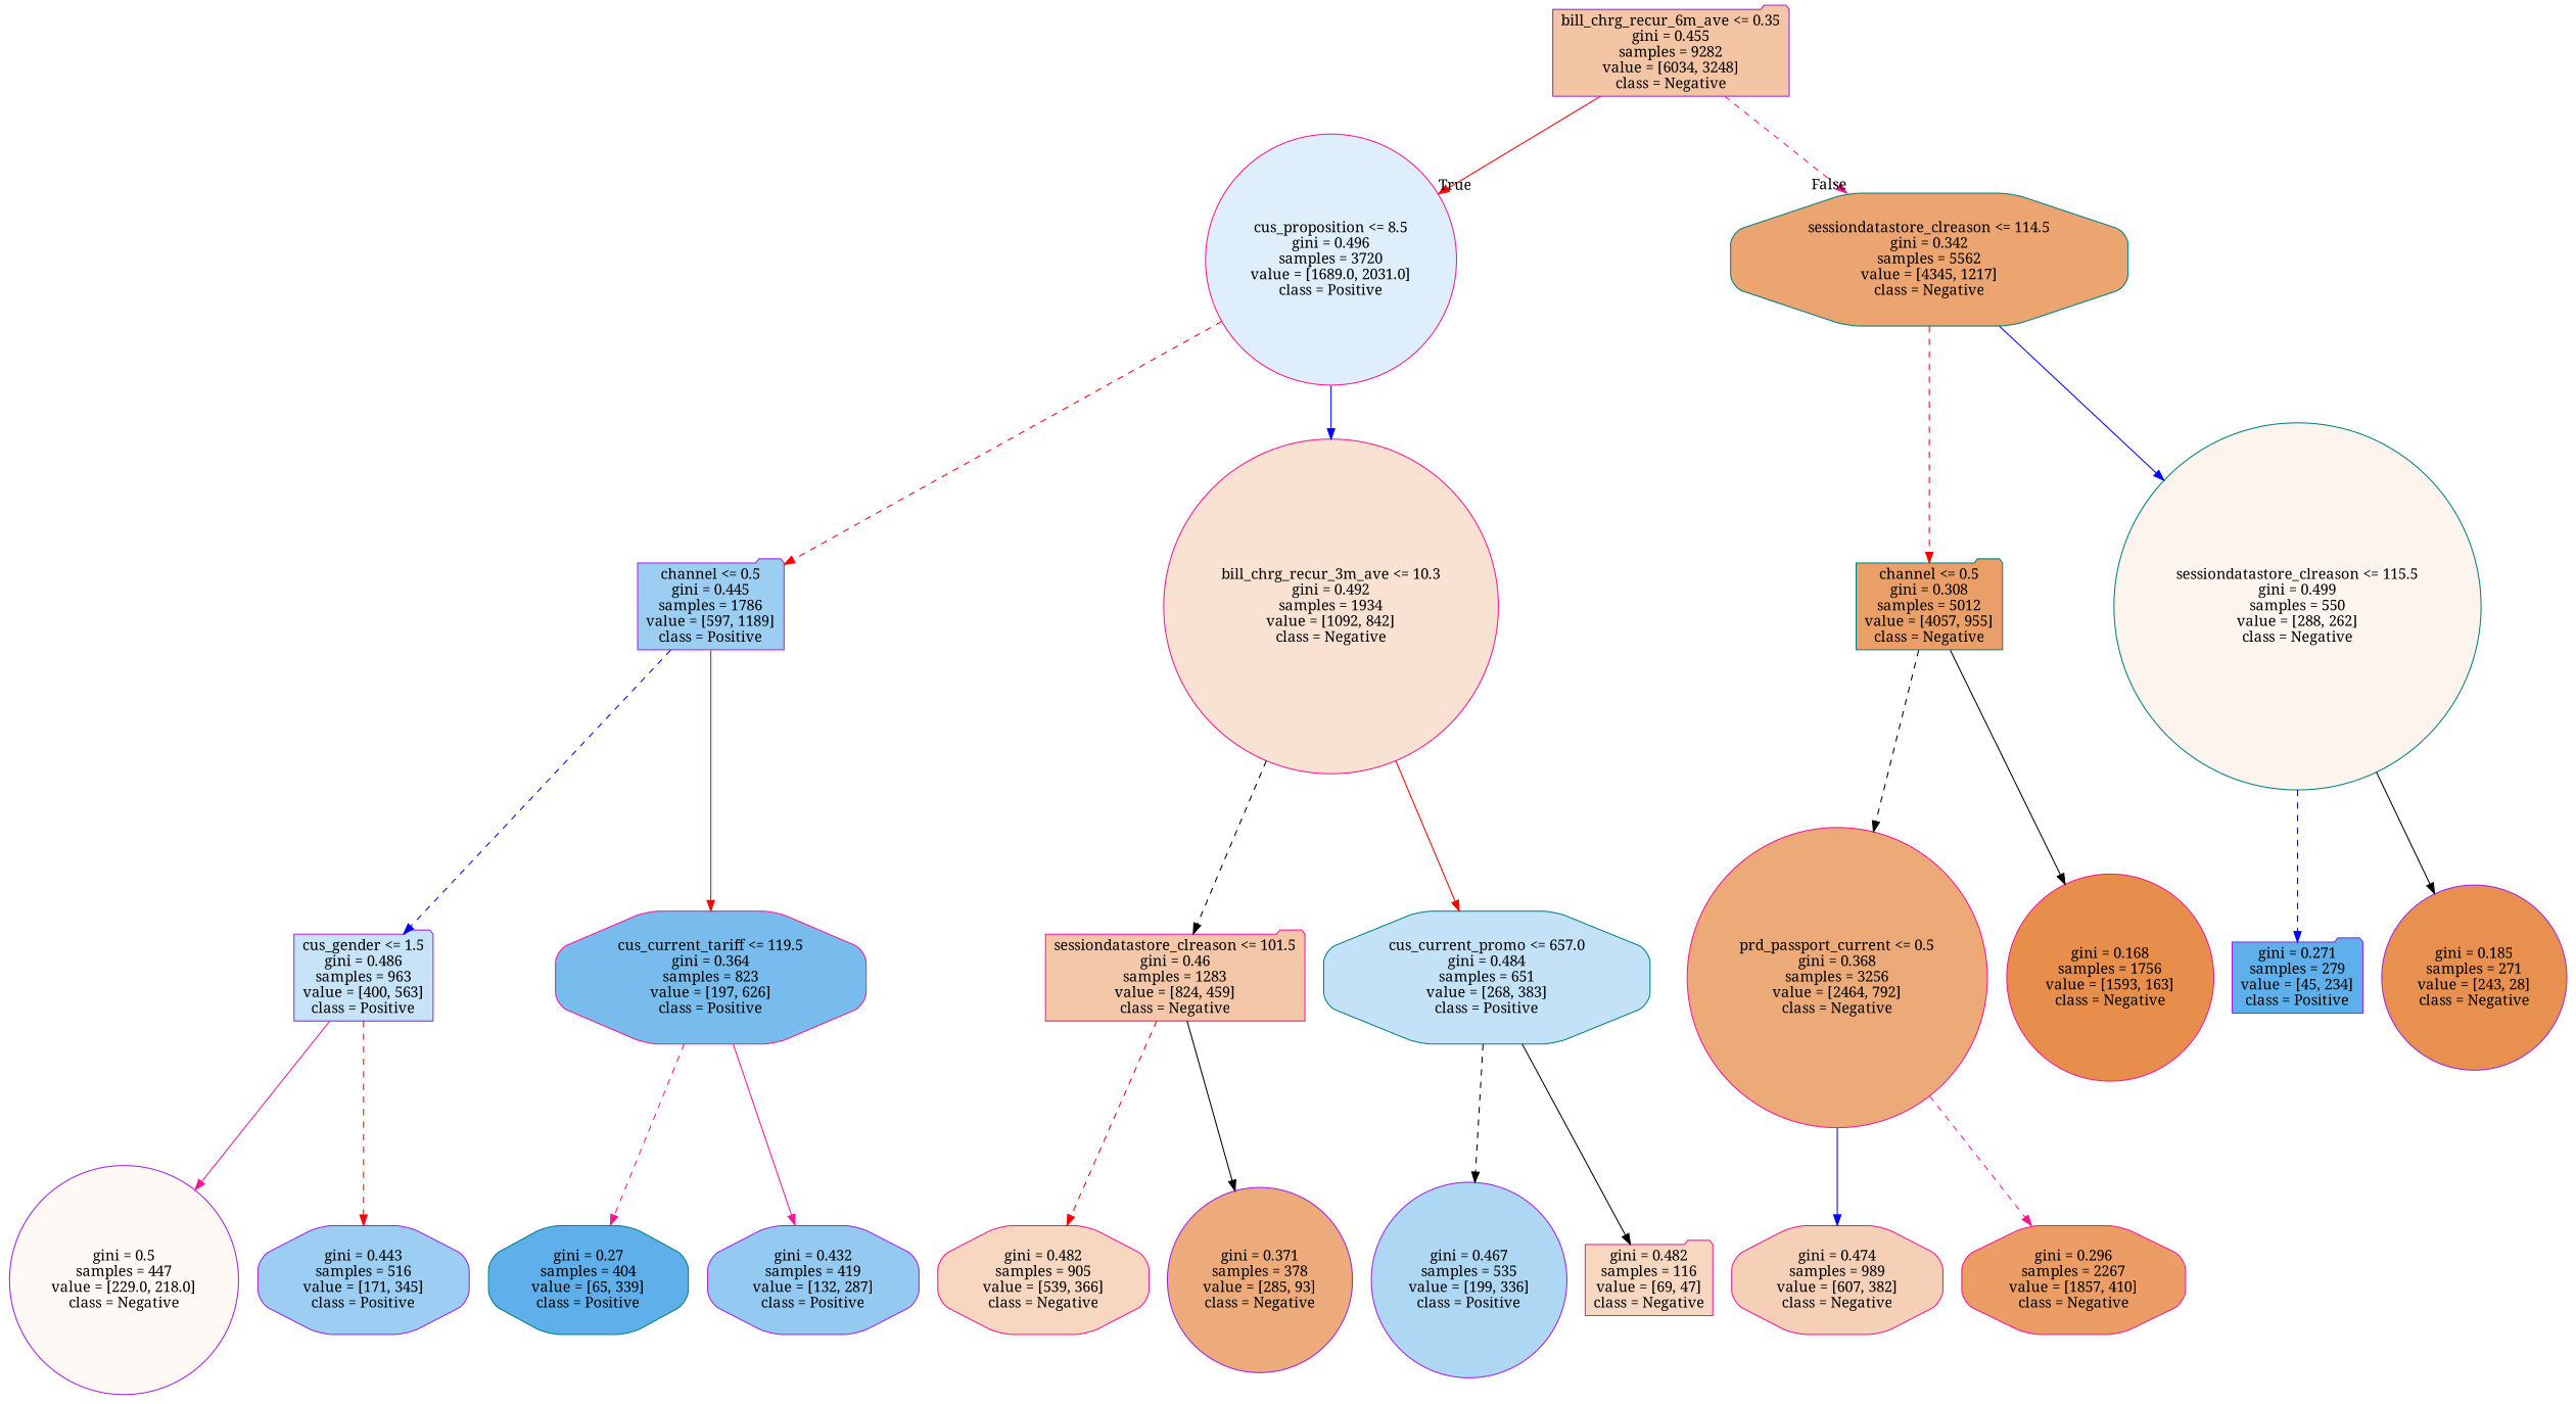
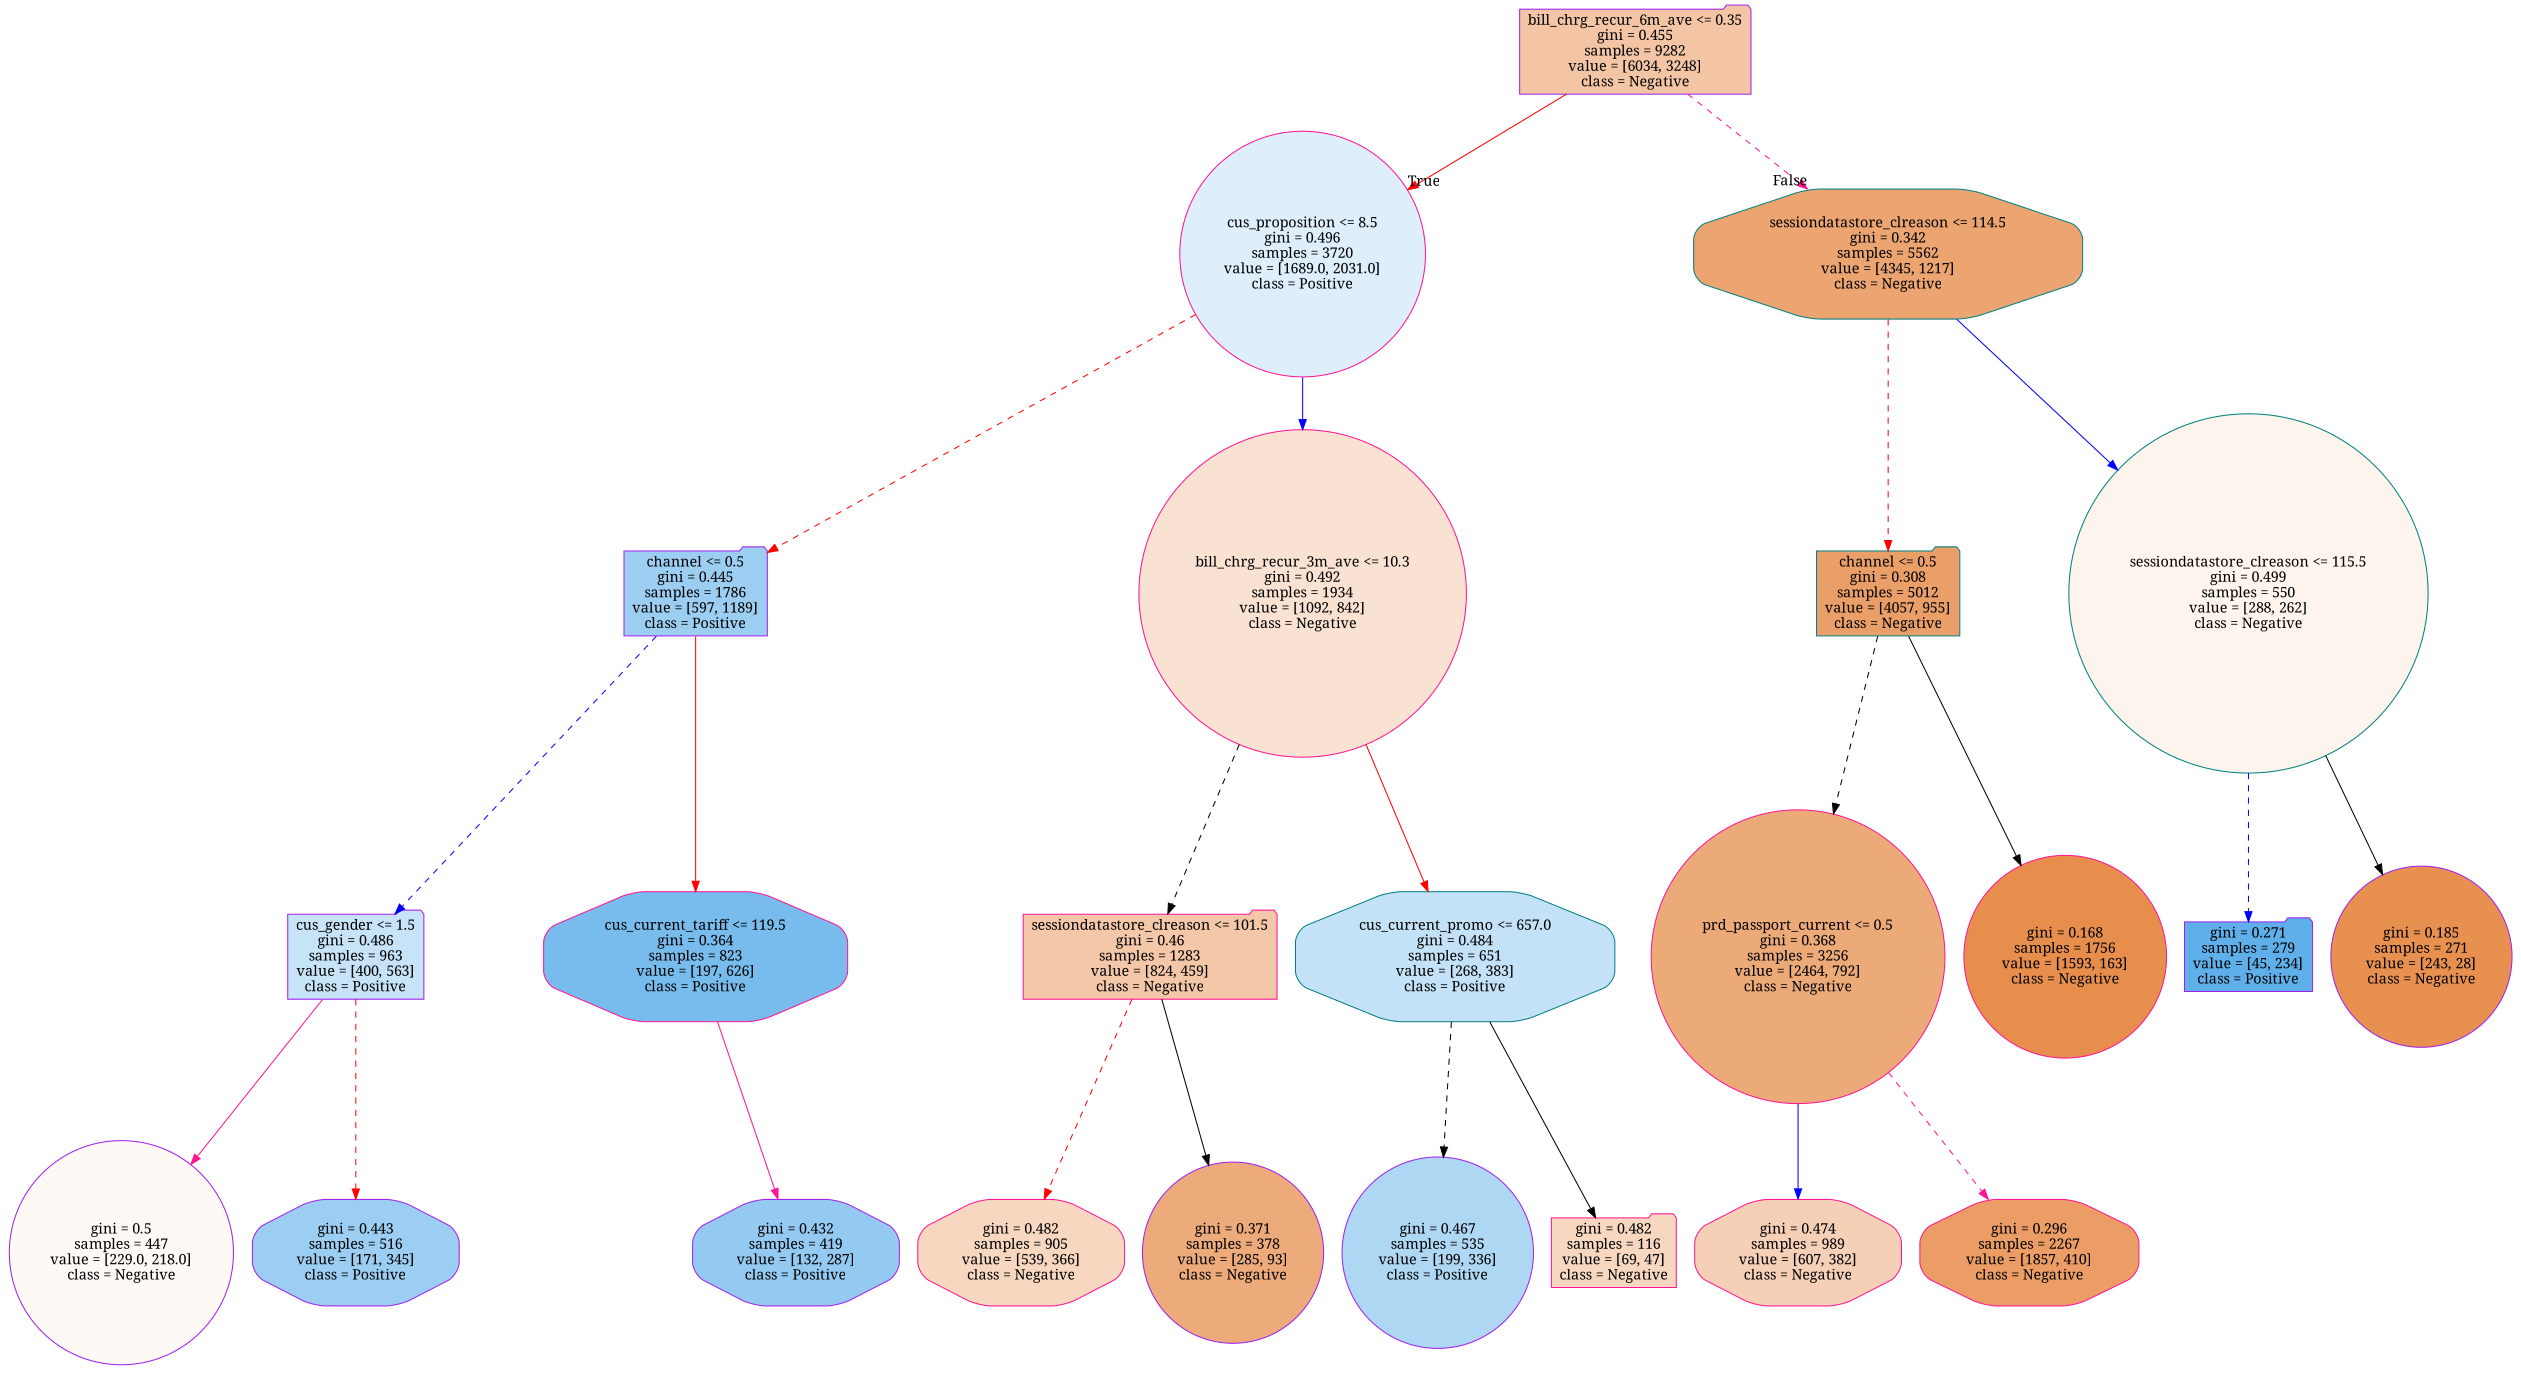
  digraph {
    fontname="Noto Serif"
    node [color=purple fillcolor="#5fb0ea" fontname="Noto Serif" shape=circle style="filled, rounded"]
    edge [fontname="Noto Serif" color=red style=solid]
    n1 [fillcolor="#f3c5a4" label="bill_chrg_recur_6m_ave <= 0.35\ngini = 0.455\nsamples = 9282\nvalue = [6034, 3248]\nclass = Negative" shape=folder]
    n2 [color=deeppink fillcolor="#deeefb" label="cus_proposition <= 8.5\ngini = 0.496\nsamples = 3720\nvalue = [1689.0, 2031.0]\nclass = Positive"]
    n3 [color=teal fillcolor="#eca470" label="sessiondatastore_clreason <= 114.5\ngini = 0.342\nsamples = 5562\nvalue = [4345, 1217]\nclass = Negative" shape=octagon]
    n4 [fillcolor="#9ccef2" label="channel <= 0.5\ngini = 0.445\nsamples = 1786\nvalue = [597, 1189]\nclass = Positive" shape=folder]
    n5 [color=deeppink fillcolor="#f9e2d2" label="bill_chrg_recur_3m_ave <= 10.3\ngini = 0.492\nsamples = 1934\nvalue = [1092, 842]\nclass = Negative"]
    n6 [fillcolor="#c6e3f7" label="cus_gender <= 1.5\ngini = 0.486\nsamples = 963\nvalue = [400, 563]\nclass = Positive" shape=folder]
    n7 [color=deeppink fillcolor="#77bced" label="cus_current_tariff <= 119.5\ngini = 0.364\nsamples = 823\nvalue = [197, 626]\nclass = Positive" shape=octagon]
    n8 [fillcolor="#fef9f5" label="gini = 0.5\nsamples = 447\nvalue = [229.0, 218.0]\nclass = Negative"]
    n9 [fillcolor="#9bcef2" label="gini = 0.443\nsamples = 516\nvalue = [171, 345]\nclass = Positive" shape=octagon]
-   n10 [color=teal label="gini = 0.27\nsamples = 404\nvalue = [65, 339]\nclass = Positive" shape=octagon]
    n11 [fillcolor="#94caf1" label="gini = 0.432\nsamples = 419\nvalue = [132, 287]\nclass = Positive" shape=octagon]
    n12 [color=deeppink fillcolor="#f3c7a7" label="sessiondatastore_clreason <= 101.5\ngini = 0.46\nsamples = 1283\nvalue = [824, 459]\nclass = Negative" shape=folder]
    n13 [color=teal fillcolor="#c4e2f7" label="cus_current_promo <= 657.0\ngini = 0.484\nsamples = 651\nvalue = [268, 383]\nclass = Positive" shape=octagon]
    n14 [color=deeppink fillcolor="#f7d7bf" label="gini = 0.482\nsamples = 905\nvalue = [539, 366]\nclass = Negative" shape=octagon]
    n15 [fillcolor="#edaa7a" label="gini = 0.371\nsamples = 378\nvalue = [285, 93]\nclass = Negative"]
    n16 [fillcolor="#aed7f4" label="gini = 0.467\nsamples = 535\nvalue = [199, 336]\nclass = Positive"]
    n17 [color=deeppink fillcolor="#f7d7c0" label="gini = 0.482\nsamples = 116\nvalue = [69, 47]\nclass = Negative" shape=folder]
    n18 [color=teal fillcolor="#eb9f68" label="channel <= 0.5\ngini = 0.308\nsamples = 5012\nvalue = [4057, 955]\nclass = Negative" shape=folder]
    n19 [color=teal fillcolor="#fdf4ed" label="sessiondatastore_clreason <= 115.5\ngini = 0.499\nsamples = 550\nvalue = [288, 262]\nclass = Negative"]
    n20 [color=deeppink fillcolor="#edaa79" label="prd_passport_current <= 0.5\ngini = 0.368\nsamples = 3256\nvalue = [2464, 792]\nclass = Negative"]
    n21 [color=deeppink fillcolor="#e88e4d" label="gini = 0.168\nsamples = 1756\nvalue = [1593, 163]\nclass = Negative"]
    n22 [color=deeppink fillcolor="#f5d0b6" label="gini = 0.474\nsamples = 989\nvalue = [607, 382]\nclass = Negative" shape=octagon]
    n23 [color=deeppink fillcolor="#eb9d65" label="gini = 0.296\nsamples = 2267\nvalue = [1857, 410]\nclass = Negative" shape=octagon]
    n24 [label="gini = 0.271\nsamples = 279\nvalue = [45, 234]\nclass = Positive" shape=folder]
    n25 [fillcolor="#e89050" label="gini = 0.185\nsamples = 271\nvalue = [243, 28]\nclass = Negative"]
    n1 -> n2 [headlabel=True labelangle=45 labeldistance=2.5]
    n1 -> n3 [headlabel=False labelangle=-45 labeldistance=2.5 color=deeppink style=dashed]
    n2 -> n4 [style=dashed]
    n2 -> n5 [color=blue]
    n3 -> n18 [style=dashed]
    n3 -> n19 [color=blue]
    n4 -> n6 [color=blue style=dashed]
    n4 -> n7
    n5 -> n12 [color=black style=dashed]
    n5 -> n13
    n6 -> n8 [color=deeppink]
    n6 -> n9 [style=dashed]
-   n7 -> n10 [color=deeppink style=dashed]
    n7 -> n11 [color=deeppink]
    n12 -> n14 [style=dashed]
    n12 -> n15 [color=black]
    n13 -> n16 [color=black style=dashed]
    n13 -> n17 [color=black]
    n18 -> n20 [color=black style=dashed]
    n18 -> n21 [color=black]
    n19 -> n24 [color=blue style=dashed]
    n19 -> n25 [color=black]
    n20 -> n22 [color=blue]
    n20 -> n23 [color=deeppink style=dashed]
  }
